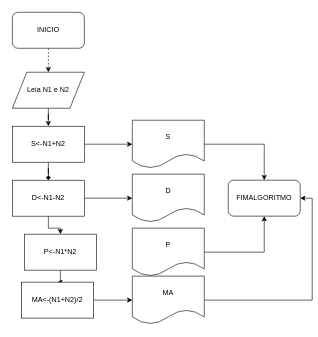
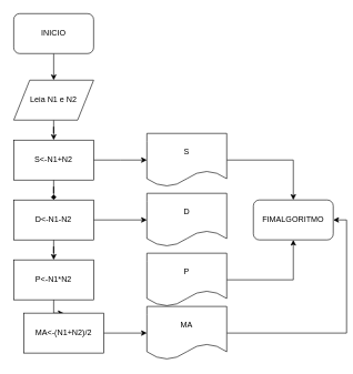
  <mxCell id="0" />
  <mxCell id="1" parent="0" />
- <mxCell id="2" value="" style="edgeStyle=orthogonalEdgeStyle;rounded=0;orthogonalLoop=1;jettySize=auto;html=1;dashed=1;" edge="1" parent="1" source="3" target="5"><mxGeometry relative="1" as="geometry" /></mxCell>
+ <mxCell id="2" value="" style="edgeStyle=orthogonalEdgeStyle;rounded=0;orthogonalLoop=1;jettySize=auto;html=1;" edge="1" parent="1" source="3" target="5"><mxGeometry relative="1" as="geometry" /></mxCell>
  <mxCell id="3" value="INICIO" style="rounded=1;whiteSpace=wrap;html=1;" vertex="1" parent="1"><mxGeometry x="20" y="20" width="120" height="60" as="geometry" /></mxCell>
  <mxCell id="4" value="" style="edgeStyle=orthogonalEdgeStyle;rounded=0;orthogonalLoop=1;jettySize=auto;html=1;" edge="1" parent="1" source="5" target="8"><mxGeometry relative="1" as="geometry" /></mxCell>
  <mxCell id="5" value="Leia N1 e N2" style="shape=parallelogram;perimeter=parallelogramPerimeter;whiteSpace=wrap;html=1;" vertex="1" parent="1"><mxGeometry x="20" y="120" width="120" height="60" as="geometry" /></mxCell>
  <mxCell id="6" value="" style="edgeStyle=orthogonalEdgeStyle;rounded=0;orthogonalLoop=1;jettySize=auto;html=1;endArrow=diamond;" edge="1" parent="1" source="8" target="11"><mxGeometry relative="1" as="geometry" /></mxCell>
  <mxCell id="7" value="" style="edgeStyle=orthogonalEdgeStyle;rounded=0;orthogonalLoop=1;jettySize=auto;html=1;" edge="1" parent="1" source="8"><mxGeometry relative="1" as="geometry"><mxPoint x="220" y="240" as="targetPoint" /></mxGeometry></mxCell>
  <mxCell id="8" value="S&amp;lt;-N1+N2" style="rounded=0;whiteSpace=wrap;html=1;" vertex="1" parent="1"><mxGeometry x="20" y="210" width="120" height="60" as="geometry" /></mxCell>
  <mxCell id="9" value="" style="edgeStyle=orthogonalEdgeStyle;rounded=0;orthogonalLoop=1;jettySize=auto;html=1;" edge="1" parent="1" source="11" target="13"><mxGeometry relative="1" as="geometry" /></mxCell>
  <mxCell id="10" value="" style="edgeStyle=orthogonalEdgeStyle;rounded=0;orthogonalLoop=1;jettySize=auto;html=1;" edge="1" parent="1" source="11" target="18"><mxGeometry relative="1" as="geometry" /></mxCell>
  <mxCell id="11" value="D&amp;lt;-N1-N2" style="rounded=0;whiteSpace=wrap;html=1;" vertex="1" parent="1"><mxGeometry x="20" y="300" width="120" height="60" as="geometry" /></mxCell>
  <mxCell id="12" value="" style="edgeStyle=orthogonalEdgeStyle;rounded=0;orthogonalLoop=1;jettySize=auto;html=1;" edge="1" parent="1" source="13" target="15"><mxGeometry relative="1" as="geometry" /></mxCell>
- <mxCell id="13" value="P&amp;lt;-N1*N2" style="rounded=0;whiteSpace=wrap;html=1;" vertex="1" parent="1"><mxGeometry x="40" y="390" width="120" height="60" as="geometry" /></mxCell>
+ <mxCell id="13" value="P&amp;lt;-N1*N2" style="rounded=0;whiteSpace=wrap;html=1;" vertex="1" parent="1"><mxGeometry x="20" y="390" width="120" height="60" as="geometry" /></mxCell>
  <mxCell id="14" value="" style="edgeStyle=orthogonalEdgeStyle;rounded=0;orthogonalLoop=1;jettySize=auto;html=1;" edge="1" parent="1" source="15" target="22"><mxGeometry relative="1" as="geometry" /></mxCell>
  <mxCell id="15" value="MA&amp;lt;-(N1+N2)/2" style="rounded=0;whiteSpace=wrap;html=1;" vertex="1" parent="1"><mxGeometry x="35" y="470" width="120" height="60" as="geometry" /></mxCell>
  <mxCell id="16" value="" style="edgeStyle=orthogonalEdgeStyle;rounded=0;orthogonalLoop=1;jettySize=auto;html=1;entryX=0.5;entryY=0;entryDx=0;entryDy=0;" edge="1" parent="1" source="17" target="23"><mxGeometry relative="1" as="geometry"><mxPoint x="420" y="240" as="targetPoint" /></mxGeometry></mxCell>
  <mxCell id="17" value="S" style="shape=document;whiteSpace=wrap;html=1;boundedLbl=1;" vertex="1" parent="1"><mxGeometry x="220" y="200" width="120" height="80" as="geometry" /></mxCell>
  <mxCell id="18" value="D" style="shape=document;whiteSpace=wrap;html=1;boundedLbl=1;" vertex="1" parent="1"><mxGeometry x="220" y="290" width="120" height="80" as="geometry" /></mxCell>
  <mxCell id="19" value="" style="edgeStyle=orthogonalEdgeStyle;rounded=0;orthogonalLoop=1;jettySize=auto;html=1;entryX=0.5;entryY=1;entryDx=0;entryDy=0;" edge="1" parent="1" source="20" target="23"><mxGeometry relative="1" as="geometry"><mxPoint x="420" y="420" as="targetPoint" /></mxGeometry></mxCell>
  <mxCell id="20" value="P" style="shape=document;whiteSpace=wrap;html=1;boundedLbl=1;" vertex="1" parent="1"><mxGeometry x="220" y="380" width="120" height="80" as="geometry" /></mxCell>
  <mxCell id="21" value="" style="edgeStyle=orthogonalEdgeStyle;rounded=0;orthogonalLoop=1;jettySize=auto;html=1;entryX=1;entryY=0.5;entryDx=0;entryDy=0;" edge="1" parent="1" source="22" target="23"><mxGeometry relative="1" as="geometry"><mxPoint x="420" y="500" as="targetPoint" /></mxGeometry></mxCell>
  <mxCell id="22" value="MA" style="shape=document;whiteSpace=wrap;html=1;boundedLbl=1;" vertex="1" parent="1"><mxGeometry x="220" y="460" width="120" height="80" as="geometry" /></mxCell>
  <mxCell id="23" value="FIMALGORITMO" style="rounded=1;whiteSpace=wrap;html=1;" vertex="1" parent="1"><mxGeometry x="380" y="300" width="120" height="60" as="geometry" /></mxCell>
